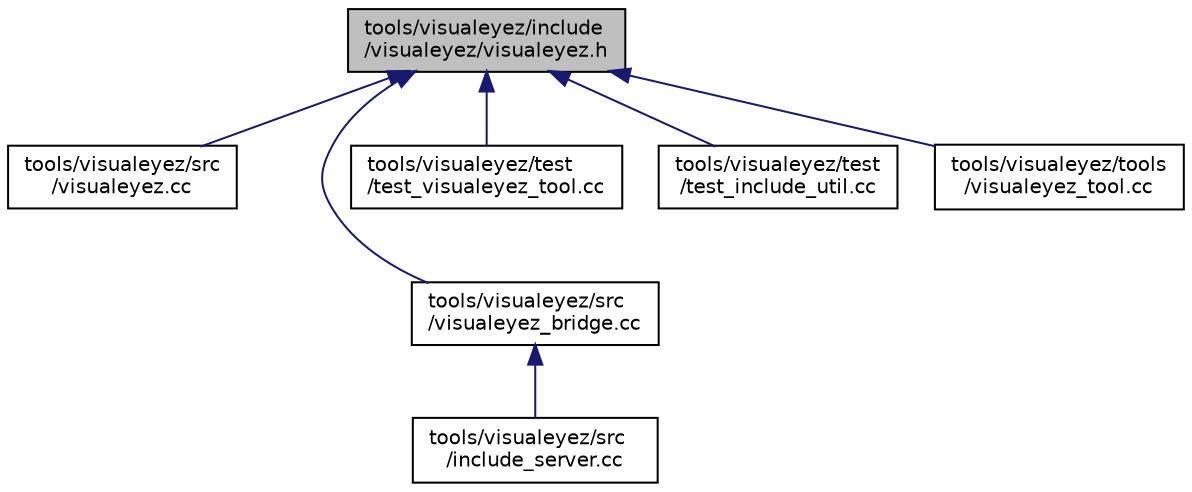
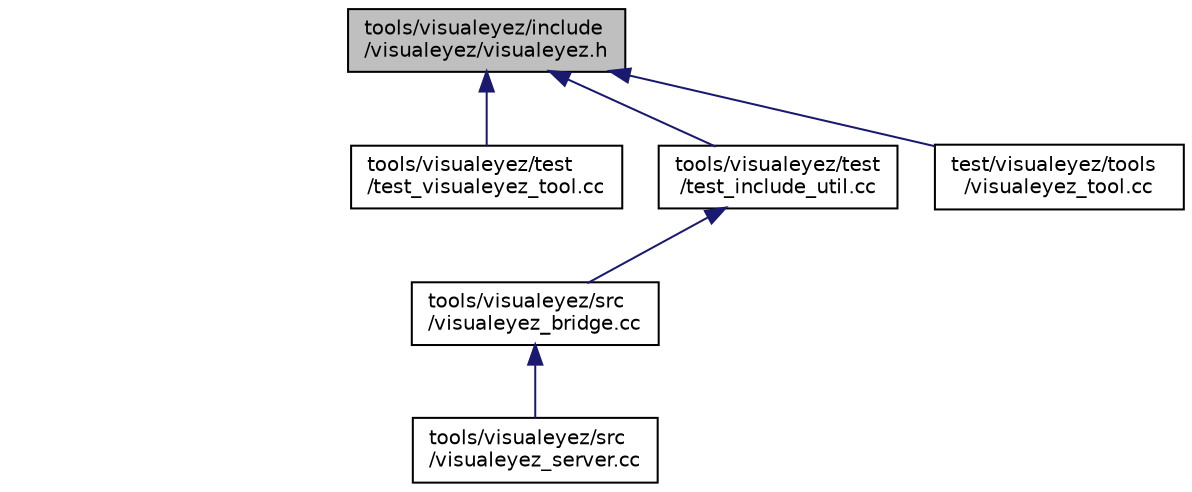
  digraph {
    node [color=black fillcolor=white fontname=Helvetica fontsize=10 shape=record style=filled]
    edge [color=midnightblue dir=back fontname=Helvetica fontsize=10 labelfontname=Helvetica labelfontsize=10 style=solid]
    n1 [fillcolor=grey75 fontcolor=black height=0.2 label="tools/visualeyez/include\l/visualeyez/visualeyez.h" width=0.4]
-   n2 [height=0.2 label="tools/visualeyez/src\l/visualeyez.cc" width=0.4]
    n3 [height=0.2 label="tools/visualeyez/src\l/visualeyez_bridge.cc" width=0.4]
    n4 [height=0.2 label="tools/visualeyez/test\l/test_visualeyez_tool.cc" width=0.4]
    n5 [height=0.2 label="tools/visualeyez/test\l/test_include_util.cc" width=0.4]
-   n6 [height=0.2 label="tools/visualeyez/tools\l/visualeyez_tool.cc" width=0.4]
-   n7 [height=0.2 label="tools/visualeyez/src\l/include_server.cc" width=0.4]
-   n1 -> n2
-   n1 -> n3
+   n6 [height=0.2 label="test/visualeyez/tools\l/visualeyez_tool.cc" width=0.4]
+   n7 [height=0.2 label="tools/visualeyez/src\l/visualeyez_server.cc" width=0.4]
+   n5 -> n3
    n1 -> n4
    n1 -> n5
    n1 -> n6
    n3 -> n7
  }
